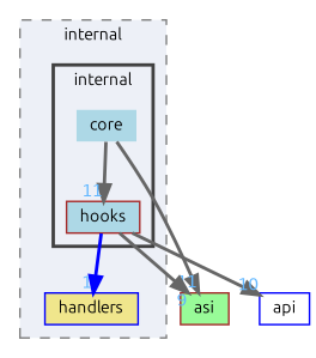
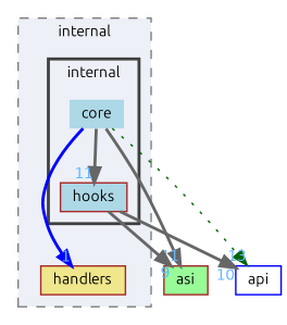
  digraph {
    compound=true
    fontname=Ubuntu
    node [color=blue fillcolor=lightblue fontname=Ubuntu fontsize=10 shape=box style=filled]
    edge [color=gray40 fontcolor=steelblue1 fontname=Ubuntu fontsize=10 headlabel=11 labeldistance=1.5 labelfontname=Helvetica labelfontsize=10 style=bold]
    n1 [height=0.2 label=core shape=plaintext width=0.4]
    n2 [color=brown height=0.2 label=hooks width=0.4]
-   n3 [fillcolor=khaki height=0.2 label=handlers width=0.4]
+   n3 [color=brown fillcolor=khaki height=0.2 label=handlers width=0.4]
    n4 [color=brown fillcolor=palegreen height=0.2 label=asi width=0.4]
    n5 [fillcolor=white height=0.2 label=api width=0.4]
    subgraph cluster_1 {
      bgcolor="#edf0f7"
      fontsize=10
      label=internal
      pencolor=grey50
      style="filled,dashed"
      n3
      subgraph cluster_2 {
        bgcolor="#edf0f7"
        fontsize=10
        label=internal
        pencolor=grey25
        style="filled,bold"
        n1
        n2
      }
    }
    n1 -> n2
-   n2 -> n3 [color=blue headlabel=1]
+   n1 -> n3 [color=blue headlabel=1]
    n1 -> n4
+   n1 -> n5 [color=darkgreen headlabel=13 style=dotted]
    n2 -> n4 [headlabel=9]
    n2 -> n5 [headlabel=10]
  }
